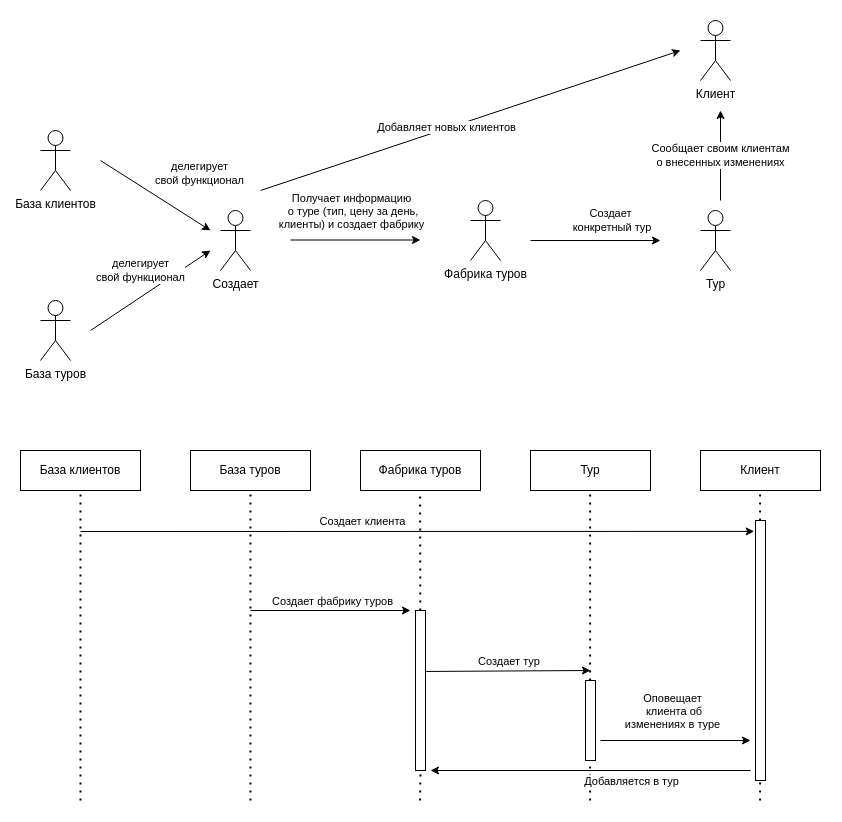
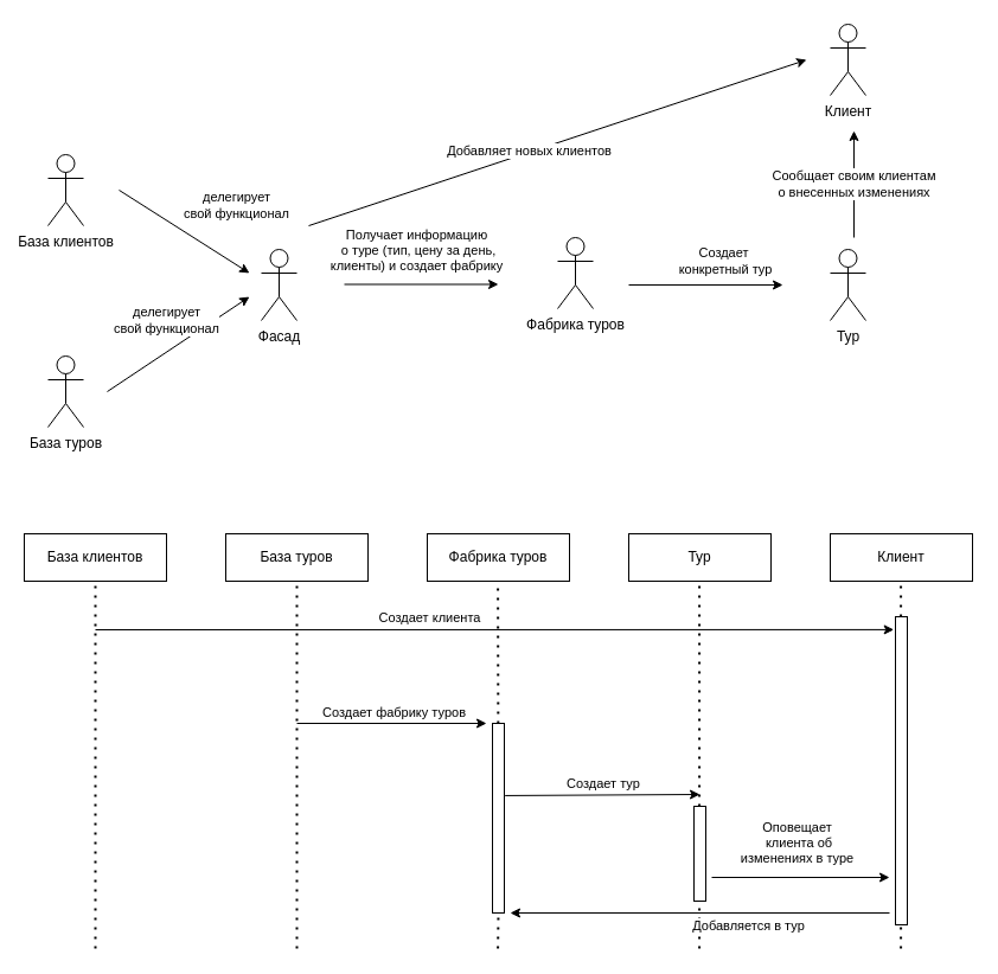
  <mxCell id="0" />
  <mxCell id="1" parent="0" />
  <mxCell id="2" value="Фабрика туров" style="shape=umlActor;verticalLabelPosition=bottom;verticalAlign=top;html=1;outlineConnect=0;" vertex="1" parent="1"><mxGeometry x="470" y="200" width="30" height="60" as="geometry" /></mxCell>
  <mxCell id="3" value="Тур" style="shape=umlActor;verticalLabelPosition=bottom;verticalAlign=top;html=1;outlineConnect=0;" vertex="1" parent="1"><mxGeometry x="700" y="210" width="30" height="60" as="geometry" /></mxCell>
  <mxCell id="4" value="Клиент" style="shape=umlActor;verticalLabelPosition=bottom;verticalAlign=top;html=1;outlineConnect=0;" vertex="1" parent="1"><mxGeometry x="700" y="20" width="30" height="60" as="geometry" /></mxCell>
  <mxCell id="5" value="" style="endArrow=classic;html=1;rounded=0;" edge="1" parent="1"><mxGeometry width="50" height="50" relative="1" as="geometry"><mxPoint x="290" y="239.5" as="sourcePoint" /><mxPoint x="420" y="239.5" as="targetPoint" /></mxGeometry></mxCell>
  <mxCell id="6" value="Получает информацию&lt;br&gt;&amp;nbsp;о туре (тип, цену за день,&lt;br&gt;клиенты) и создает фабрику" style="edgeLabel;html=1;align=center;verticalAlign=middle;resizable=0;points=[];" vertex="1" connectable="0" parent="5"><mxGeometry x="-0.249" y="-2" relative="1" as="geometry"><mxPoint x="11" y="-31" as="offset" /></mxGeometry></mxCell>
- <mxCell id="7" value="Создает" style="shape=umlActor;verticalLabelPosition=bottom;verticalAlign=top;html=1;outlineConnect=0;" vertex="1" parent="1"><mxGeometry x="220" y="210" width="30" height="60" as="geometry" /></mxCell>
+ <mxCell id="7" value="Фасад" style="shape=umlActor;verticalLabelPosition=bottom;verticalAlign=top;html=1;outlineConnect=0;" vertex="1" parent="1"><mxGeometry x="220" y="210" width="30" height="60" as="geometry" /></mxCell>
  <mxCell id="8" value="База клиентов" style="shape=umlActor;verticalLabelPosition=bottom;verticalAlign=top;html=1;outlineConnect=0;" vertex="1" parent="1"><mxGeometry x="40" y="130" width="30" height="60" as="geometry" /></mxCell>
  <mxCell id="9" value="База туров" style="shape=umlActor;verticalLabelPosition=bottom;verticalAlign=top;html=1;outlineConnect=0;" vertex="1" parent="1"><mxGeometry x="40" y="300" width="30" height="60" as="geometry" /></mxCell>
  <mxCell id="10" value="делегирует &lt;br&gt;свой функционал" style="endArrow=classic;html=1;rounded=0;" edge="1" parent="1"><mxGeometry x="0.038" y="22" width="50" height="50" relative="1" as="geometry"><mxPoint x="90" y="330" as="sourcePoint" /><mxPoint x="210" y="250" as="targetPoint" /><mxPoint as="offset" /></mxGeometry></mxCell>
  <mxCell id="11" value="делегирует &lt;br&gt;свой функционал" style="endArrow=classic;html=1;rounded=0;" edge="1" parent="1"><mxGeometry x="0.402" y="42" width="50" height="50" relative="1" as="geometry"><mxPoint x="100" y="160" as="sourcePoint" /><mxPoint x="210" y="230" as="targetPoint" /><Array as="points" /><mxPoint as="offset" /></mxGeometry></mxCell>
  <mxCell id="12" value="Создает&lt;br&gt;&amp;nbsp;конкретный тур" style="endArrow=classic;html=1;rounded=0;" edge="1" parent="1"><mxGeometry x="0.231" y="20" width="50" height="50" relative="1" as="geometry"><mxPoint x="530" y="240" as="sourcePoint" /><mxPoint x="660" y="240" as="targetPoint" /><mxPoint as="offset" /></mxGeometry></mxCell>
  <mxCell id="13" value="Сообщает своим клиентам &lt;br&gt;о внесенных изменениях" style="endArrow=classic;html=1;rounded=0;" edge="1" parent="1"><mxGeometry width="50" height="50" relative="1" as="geometry"><mxPoint x="720" y="200" as="sourcePoint" /><mxPoint x="720" y="110" as="targetPoint" /></mxGeometry></mxCell>
  <mxCell id="14" value="" style="endArrow=classic;html=1;rounded=0;" edge="1" parent="1"><mxGeometry width="50" height="50" relative="1" as="geometry"><mxPoint x="260" y="190" as="sourcePoint" /><mxPoint x="680" y="50" as="targetPoint" /></mxGeometry></mxCell>
  <mxCell id="15" value="Добавляет новых клиентов" style="edgeLabel;html=1;align=center;verticalAlign=middle;resizable=0;points=[];" vertex="1" connectable="0" parent="14"><mxGeometry x="-0.121" y="2" relative="1" as="geometry"><mxPoint x="1" as="offset" /></mxGeometry></mxCell>
  <mxCell id="16" value="Фабрика туров" style="rounded=0;whiteSpace=wrap;html=1;" vertex="1" parent="1"><mxGeometry x="360" y="450" width="120" height="40" as="geometry" /></mxCell>
  <mxCell id="17" value="Тур" style="rounded=0;whiteSpace=wrap;html=1;" vertex="1" parent="1"><mxGeometry x="530" y="450" width="120" height="40" as="geometry" /></mxCell>
  <mxCell id="18" value="База туров" style="rounded=0;whiteSpace=wrap;html=1;" vertex="1" parent="1"><mxGeometry x="190" y="450" width="120" height="40" as="geometry" /></mxCell>
  <mxCell id="19" value="База клиентов" style="rounded=0;whiteSpace=wrap;html=1;" vertex="1" parent="1"><mxGeometry x="20" y="450" width="120" height="40" as="geometry" /></mxCell>
  <mxCell id="20" value="Клиент" style="rounded=0;whiteSpace=wrap;html=1;" vertex="1" parent="1"><mxGeometry x="700" y="450" width="120" height="40" as="geometry" /></mxCell>
  <mxCell id="21" value="" style="endArrow=none;dashed=1;html=1;dashPattern=1 3;strokeWidth=2;rounded=0;entryX=0.5;entryY=1;entryDx=0;entryDy=0;" edge="1" parent="1" target="19"><mxGeometry width="50" height="50" relative="1" as="geometry"><mxPoint x="80" y="800" as="sourcePoint" /><mxPoint x="310" y="530" as="targetPoint" /></mxGeometry></mxCell>
  <mxCell id="22" value="" style="endArrow=none;dashed=1;html=1;dashPattern=1 3;strokeWidth=2;rounded=0;entryX=0.5;entryY=1;entryDx=0;entryDy=0;" edge="1" parent="1"><mxGeometry width="50" height="50" relative="1" as="geometry"><mxPoint x="250" y="800" as="sourcePoint" /><mxPoint x="250" y="490" as="targetPoint" /></mxGeometry></mxCell>
  <mxCell id="23" value="" style="endArrow=none;dashed=1;html=1;dashPattern=1 3;strokeWidth=2;rounded=0;entryX=0.5;entryY=1;entryDx=0;entryDy=0;startArrow=none;" edge="1" parent="1" source="31"><mxGeometry width="50" height="50" relative="1" as="geometry"><mxPoint x="419.58" y="800" as="sourcePoint" /><mxPoint x="419.58" y="490" as="targetPoint" /></mxGeometry></mxCell>
  <mxCell id="24" value="" style="endArrow=none;dashed=1;html=1;dashPattern=1 3;strokeWidth=2;rounded=0;entryX=0.5;entryY=1;entryDx=0;entryDy=0;" edge="1" parent="1"><mxGeometry width="50" height="50" relative="1" as="geometry"><mxPoint x="589.58" y="800" as="sourcePoint" /><mxPoint x="589.58" y="490" as="targetPoint" /></mxGeometry></mxCell>
  <mxCell id="25" value="" style="endArrow=none;dashed=1;html=1;dashPattern=1 3;strokeWidth=2;rounded=0;entryX=0.5;entryY=1;entryDx=0;entryDy=0;" edge="1" parent="1"><mxGeometry width="50" height="50" relative="1" as="geometry"><mxPoint x="759.58" y="800" as="sourcePoint" /><mxPoint x="759.58" y="490" as="targetPoint" /></mxGeometry></mxCell>
  <mxCell id="26" value="" style="rounded=0;whiteSpace=wrap;html=1;" vertex="1" parent="1"><mxGeometry x="755" y="520" width="10" height="260" as="geometry" /></mxCell>
  <mxCell id="27" value="" style="endArrow=classic;html=1;rounded=0;entryX=-0.133;entryY=0.042;entryDx=0;entryDy=0;entryPerimeter=0;" edge="1" parent="1" target="26"><mxGeometry width="50" height="50" relative="1" as="geometry"><mxPoint x="80" y="531" as="sourcePoint" /><mxPoint x="750" y="530" as="targetPoint" /></mxGeometry></mxCell>
  <mxCell id="28" value="Создает клиента" style="edgeLabel;html=1;align=center;verticalAlign=middle;resizable=0;points=[];" vertex="1" connectable="0" parent="27"><mxGeometry x="-0.162" relative="1" as="geometry"><mxPoint y="-10" as="offset" /></mxGeometry></mxCell>
  <mxCell id="29" value="" style="endArrow=classic;html=1;rounded=0;" edge="1" parent="1"><mxGeometry width="50" height="50" relative="1" as="geometry"><mxPoint x="250" y="610" as="sourcePoint" /><mxPoint x="410" y="610" as="targetPoint" /></mxGeometry></mxCell>
  <mxCell id="30" value="Создает фабрику туров" style="edgeLabel;html=1;align=center;verticalAlign=middle;resizable=0;points=[];" vertex="1" connectable="0" parent="29"><mxGeometry x="0.131" y="-1" relative="1" as="geometry"><mxPoint x="-9" y="-11" as="offset" /></mxGeometry></mxCell>
  <mxCell id="31" value="" style="rounded=0;whiteSpace=wrap;html=1;" vertex="1" parent="1"><mxGeometry x="415" y="610" width="10" height="160" as="geometry" /></mxCell>
  <mxCell id="32" value="" style="endArrow=none;dashed=1;html=1;dashPattern=1 3;strokeWidth=2;rounded=0;entryX=0.5;entryY=1;entryDx=0;entryDy=0;" edge="1" parent="1" target="31"><mxGeometry width="50" height="50" relative="1" as="geometry"><mxPoint x="419.58" y="800" as="sourcePoint" /><mxPoint x="419.58" y="490" as="targetPoint" /></mxGeometry></mxCell>
  <mxCell id="33" value="" style="endArrow=classic;html=1;rounded=0;exitX=1.067;exitY=0.381;exitDx=0;exitDy=0;exitPerimeter=0;" edge="1" parent="1" source="31"><mxGeometry width="50" height="50" relative="1" as="geometry"><mxPoint x="320" y="660" as="sourcePoint" /><mxPoint x="590" y="670" as="targetPoint" /></mxGeometry></mxCell>
  <mxCell id="34" value="Создает тур&amp;nbsp;" style="edgeLabel;html=1;align=center;verticalAlign=middle;resizable=0;points=[];" vertex="1" connectable="0" parent="33"><mxGeometry x="0.162" relative="1" as="geometry"><mxPoint x="-11" y="-10" as="offset" /></mxGeometry></mxCell>
  <mxCell id="35" value="" style="rounded=0;whiteSpace=wrap;html=1;" vertex="1" parent="1"><mxGeometry x="585" y="680" width="10" height="80" as="geometry" /></mxCell>
  <mxCell id="36" value="" style="endArrow=classic;html=1;rounded=0;" edge="1" parent="1"><mxGeometry width="50" height="50" relative="1" as="geometry"><mxPoint x="600" y="740" as="sourcePoint" /><mxPoint x="750" y="740" as="targetPoint" /></mxGeometry></mxCell>
  <mxCell id="37" value="Оповещает&lt;br&gt;&amp;nbsp;клиента об &lt;br&gt;изменениях в туре" style="edgeLabel;html=1;align=center;verticalAlign=middle;resizable=0;points=[];" vertex="1" connectable="0" parent="36"><mxGeometry x="0.1" y="1" relative="1" as="geometry"><mxPoint x="-12" y="-29" as="offset" /></mxGeometry></mxCell>
  <mxCell id="38" value="" style="endArrow=classic;html=1;rounded=0;" edge="1" parent="1"><mxGeometry width="50" height="50" relative="1" as="geometry"><mxPoint x="750" y="770" as="sourcePoint" /><mxPoint x="430" y="770" as="targetPoint" /></mxGeometry></mxCell>
  <mxCell id="39" value="Добавляется в тур" style="edgeLabel;html=1;align=center;verticalAlign=middle;resizable=0;points=[];" vertex="1" connectable="0" parent="38"><mxGeometry x="-0.427" y="3" relative="1" as="geometry"><mxPoint x="-28" y="7" as="offset" /></mxGeometry></mxCell>
